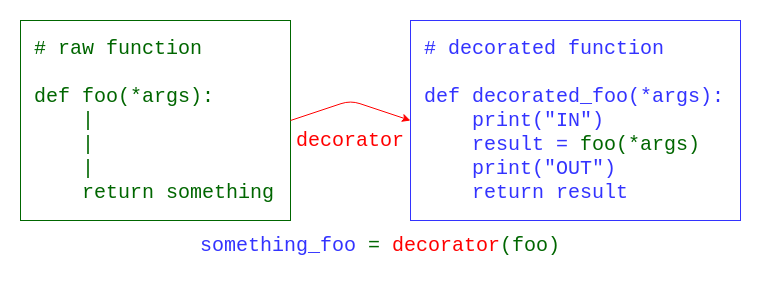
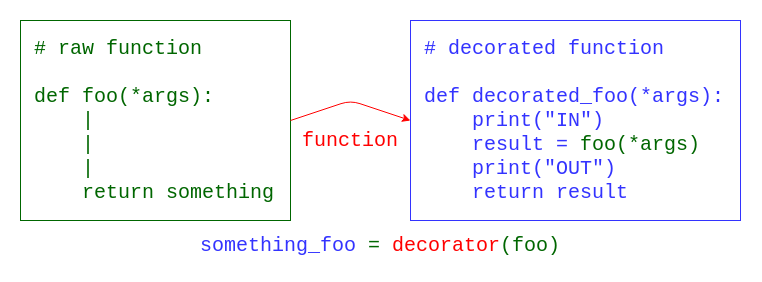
  <mxCell id="0" />
  <mxCell id="1" parent="0" />
  <mxCell id="2" value="&lt;font style=&quot;font-size: 20px;&quot; color=&quot;#006600&quot; face=&quot;Courier New&quot;&gt;&amp;nbsp;# raw function&lt;br&gt;&amp;nbsp;&lt;br&gt;&amp;nbsp;def foo(*args):&lt;br&gt;&amp;nbsp; &amp;nbsp; &amp;nbsp;|&lt;br&gt;&amp;nbsp; &amp;nbsp; &amp;nbsp;|&lt;br&gt;&amp;nbsp; &amp;nbsp; &amp;nbsp;|&lt;br&gt;&amp;nbsp; &amp;nbsp; &amp;nbsp;return something&lt;/font&gt;" style="rounded=0;whiteSpace=wrap;html=1;align=left;strokeColor=#006600;" vertex="1" parent="1"><mxGeometry x="20" y="20" width="270" height="200" as="geometry" /></mxCell>
  <mxCell id="3" value="&lt;font color=&quot;#3333ff&quot; style=&quot;font-size: 20px;&quot; face=&quot;Courier New&quot;&gt;&amp;nbsp;# decorated function&lt;br&gt;&amp;nbsp;&lt;br&gt;&amp;nbsp;def decorated_foo(*args):&lt;br&gt;&amp;nbsp; &amp;nbsp; &amp;nbsp;print(&quot;IN&quot;)&lt;br&gt;&amp;nbsp; &amp;nbsp; &amp;nbsp;result = &lt;/font&gt;&lt;font style=&quot;font-size: 20px;&quot; face=&quot;Courier New&quot;&gt;&lt;font color=&quot;#006600&quot;&gt;foo(*args)&lt;/font&gt;&lt;br&gt;&lt;font color=&quot;#3333ff&quot;&gt;&amp;nbsp; &amp;nbsp; &amp;nbsp;print(&quot;OUT&quot;)&lt;/font&gt;&lt;br&gt;&lt;font color=&quot;#3333ff&quot;&gt;&amp;nbsp; &amp;nbsp; &amp;nbsp;return result&lt;/font&gt;&lt;/font&gt;" style="rounded=0;whiteSpace=wrap;html=1;align=left;strokeColor=#3333FF;" vertex="1" parent="1"><mxGeometry x="410" y="20" width="330" height="200" as="geometry" /></mxCell>
  <mxCell id="4" value="" style="endArrow=classic;html=1;fontFamily=Courier New;fontSize=20;fontColor=#3333FF;exitX=1;exitY=0;exitDx=0;exitDy=0;entryX=0;entryY=0;entryDx=0;entryDy=0;strokeColor=#FF0000;" edge="1" parent="1"><mxGeometry width="50" height="50" relative="1" as="geometry"><mxPoint x="290" y="120" as="sourcePoint" /><mxPoint x="410" y="120" as="targetPoint" /><Array as="points"><mxPoint x="350" y="100" /></Array></mxGeometry></mxCell>
- <mxCell id="5" value="&lt;font color=&quot;#ff0000&quot;&gt;decorator&lt;/font&gt;" style="text;html=1;strokeColor=none;fillColor=none;align=center;verticalAlign=middle;whiteSpace=wrap;rounded=0;fontFamily=Courier New;fontSize=20;fontColor=#3333FF;" vertex="1" parent="1"><mxGeometry x="290" y="130" width="120" height="20" as="geometry" /></mxCell>
+ <mxCell id="5" value="&lt;font color=&quot;#ff0000&quot;&gt;function&lt;/font&gt;" style="text;html=1;strokeColor=none;fillColor=none;align=center;verticalAlign=middle;whiteSpace=wrap;rounded=0;fontFamily=Courier New;fontSize=20;fontColor=#3333FF;" vertex="1" parent="1"><mxGeometry x="290" y="130" width="120" height="20" as="geometry" /></mxCell>
  <mxCell id="6" value="&lt;font color=&quot;#3333ff&quot;&gt;something_foo&lt;/font&gt; = &lt;font color=&quot;#ff0000&quot;&gt;decorator&lt;/font&gt;(foo)" style="text;html=1;strokeColor=none;fillColor=none;align=center;verticalAlign=middle;whiteSpace=wrap;rounded=0;fontFamily=Courier New;fontSize=20;fontColor=#006600;" vertex="1" parent="1"><mxGeometry x="180" y="230" width="400" height="30" as="geometry" /></mxCell>
